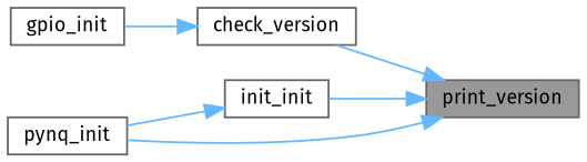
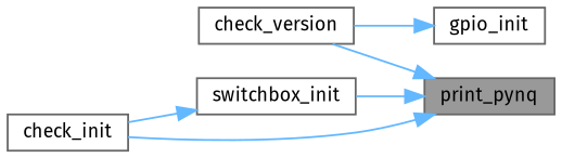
  digraph {
    fontname="Fira Sans"
    rankdir=RL
    node [color=grey40 fillcolor=white fontname="Fira Sans" fontsize=10 shape=box style=filled]
    edge [color=steelblue1 dir=back fontname="Fira Sans" fontsize=10 labelfontname=Helvetica labelfontsize=10 style=solid]
-   n1 [color=gray40 fillcolor=grey60 fontcolor=black height=0.2 label=print_version width=0.4]
+   n1 [color=gray40 fillcolor=grey60 fontcolor=black height=0.2 label=print_pynq width=0.4]
    n2 [height=0.2 label=check_version width=0.4]
-   n3 [height=0.2 label=init_init width=0.4]
-   n4 [height=0.2 label=pynq_init width=0.4]
+   n3 [height=0.2 label=switchbox_init width=0.4]
+   n4 [height=0.2 label=check_init width=0.4]
    n5 [height=0.2 label=gpio_init width=0.4]
    n1 -> n2
    n1 -> n3
    n1 -> n4
-   n2 -> n5
+   n5 -> n2
    n3 -> n4
  }
